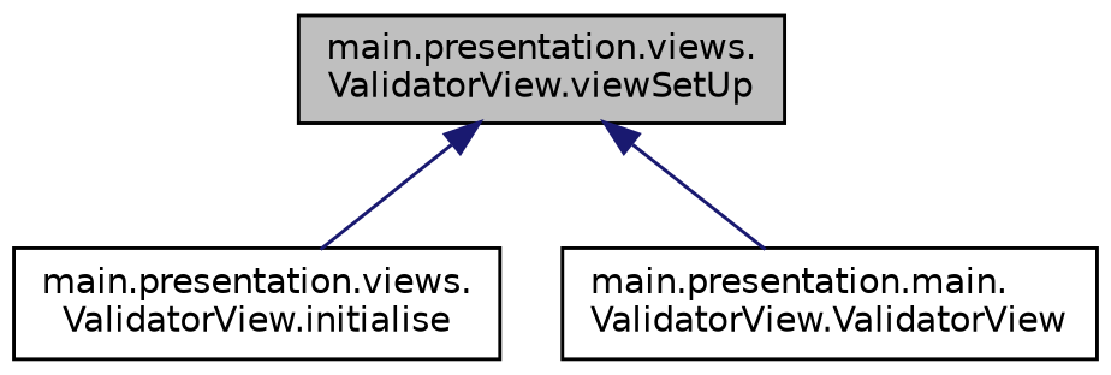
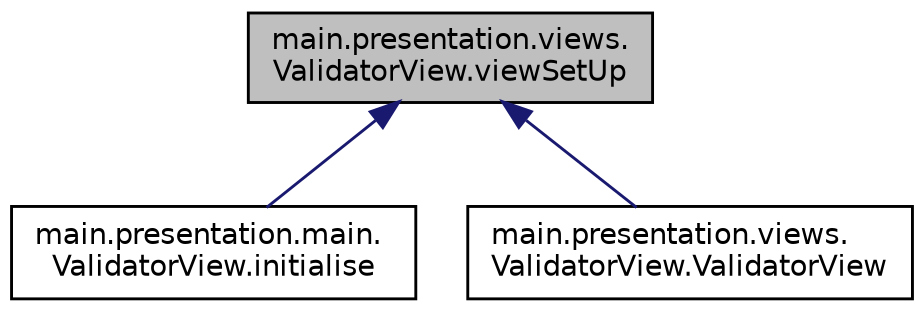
  digraph {
    rankdir=TB
    node [color=black fillcolor=white fontname=Helvetica fontsize=10 shape=record style=filled]
    edge [color=midnightblue dir=back fontname=Helvetica fontsize=10 labelfontname=Helvetica labelfontsize=10 style=solid]
    n1 [fillcolor=grey75 fontcolor=black height=0.2 label="main.presentation.views.\lValidatorView.viewSetUp" width=0.4]
-   n2 [height=0.2 label="main.presentation.views.\lValidatorView.initialise" width=0.4]
-   n3 [height=0.2 label="main.presentation.main.\lValidatorView.ValidatorView" width=0.4]
+   n2 [height=0.2 label="main.presentation.main.\lValidatorView.initialise" width=0.4]
+   n3 [height=0.2 label="main.presentation.views.\lValidatorView.ValidatorView" width=0.4]
    n1 -> n2
    n1 -> n3
  }
